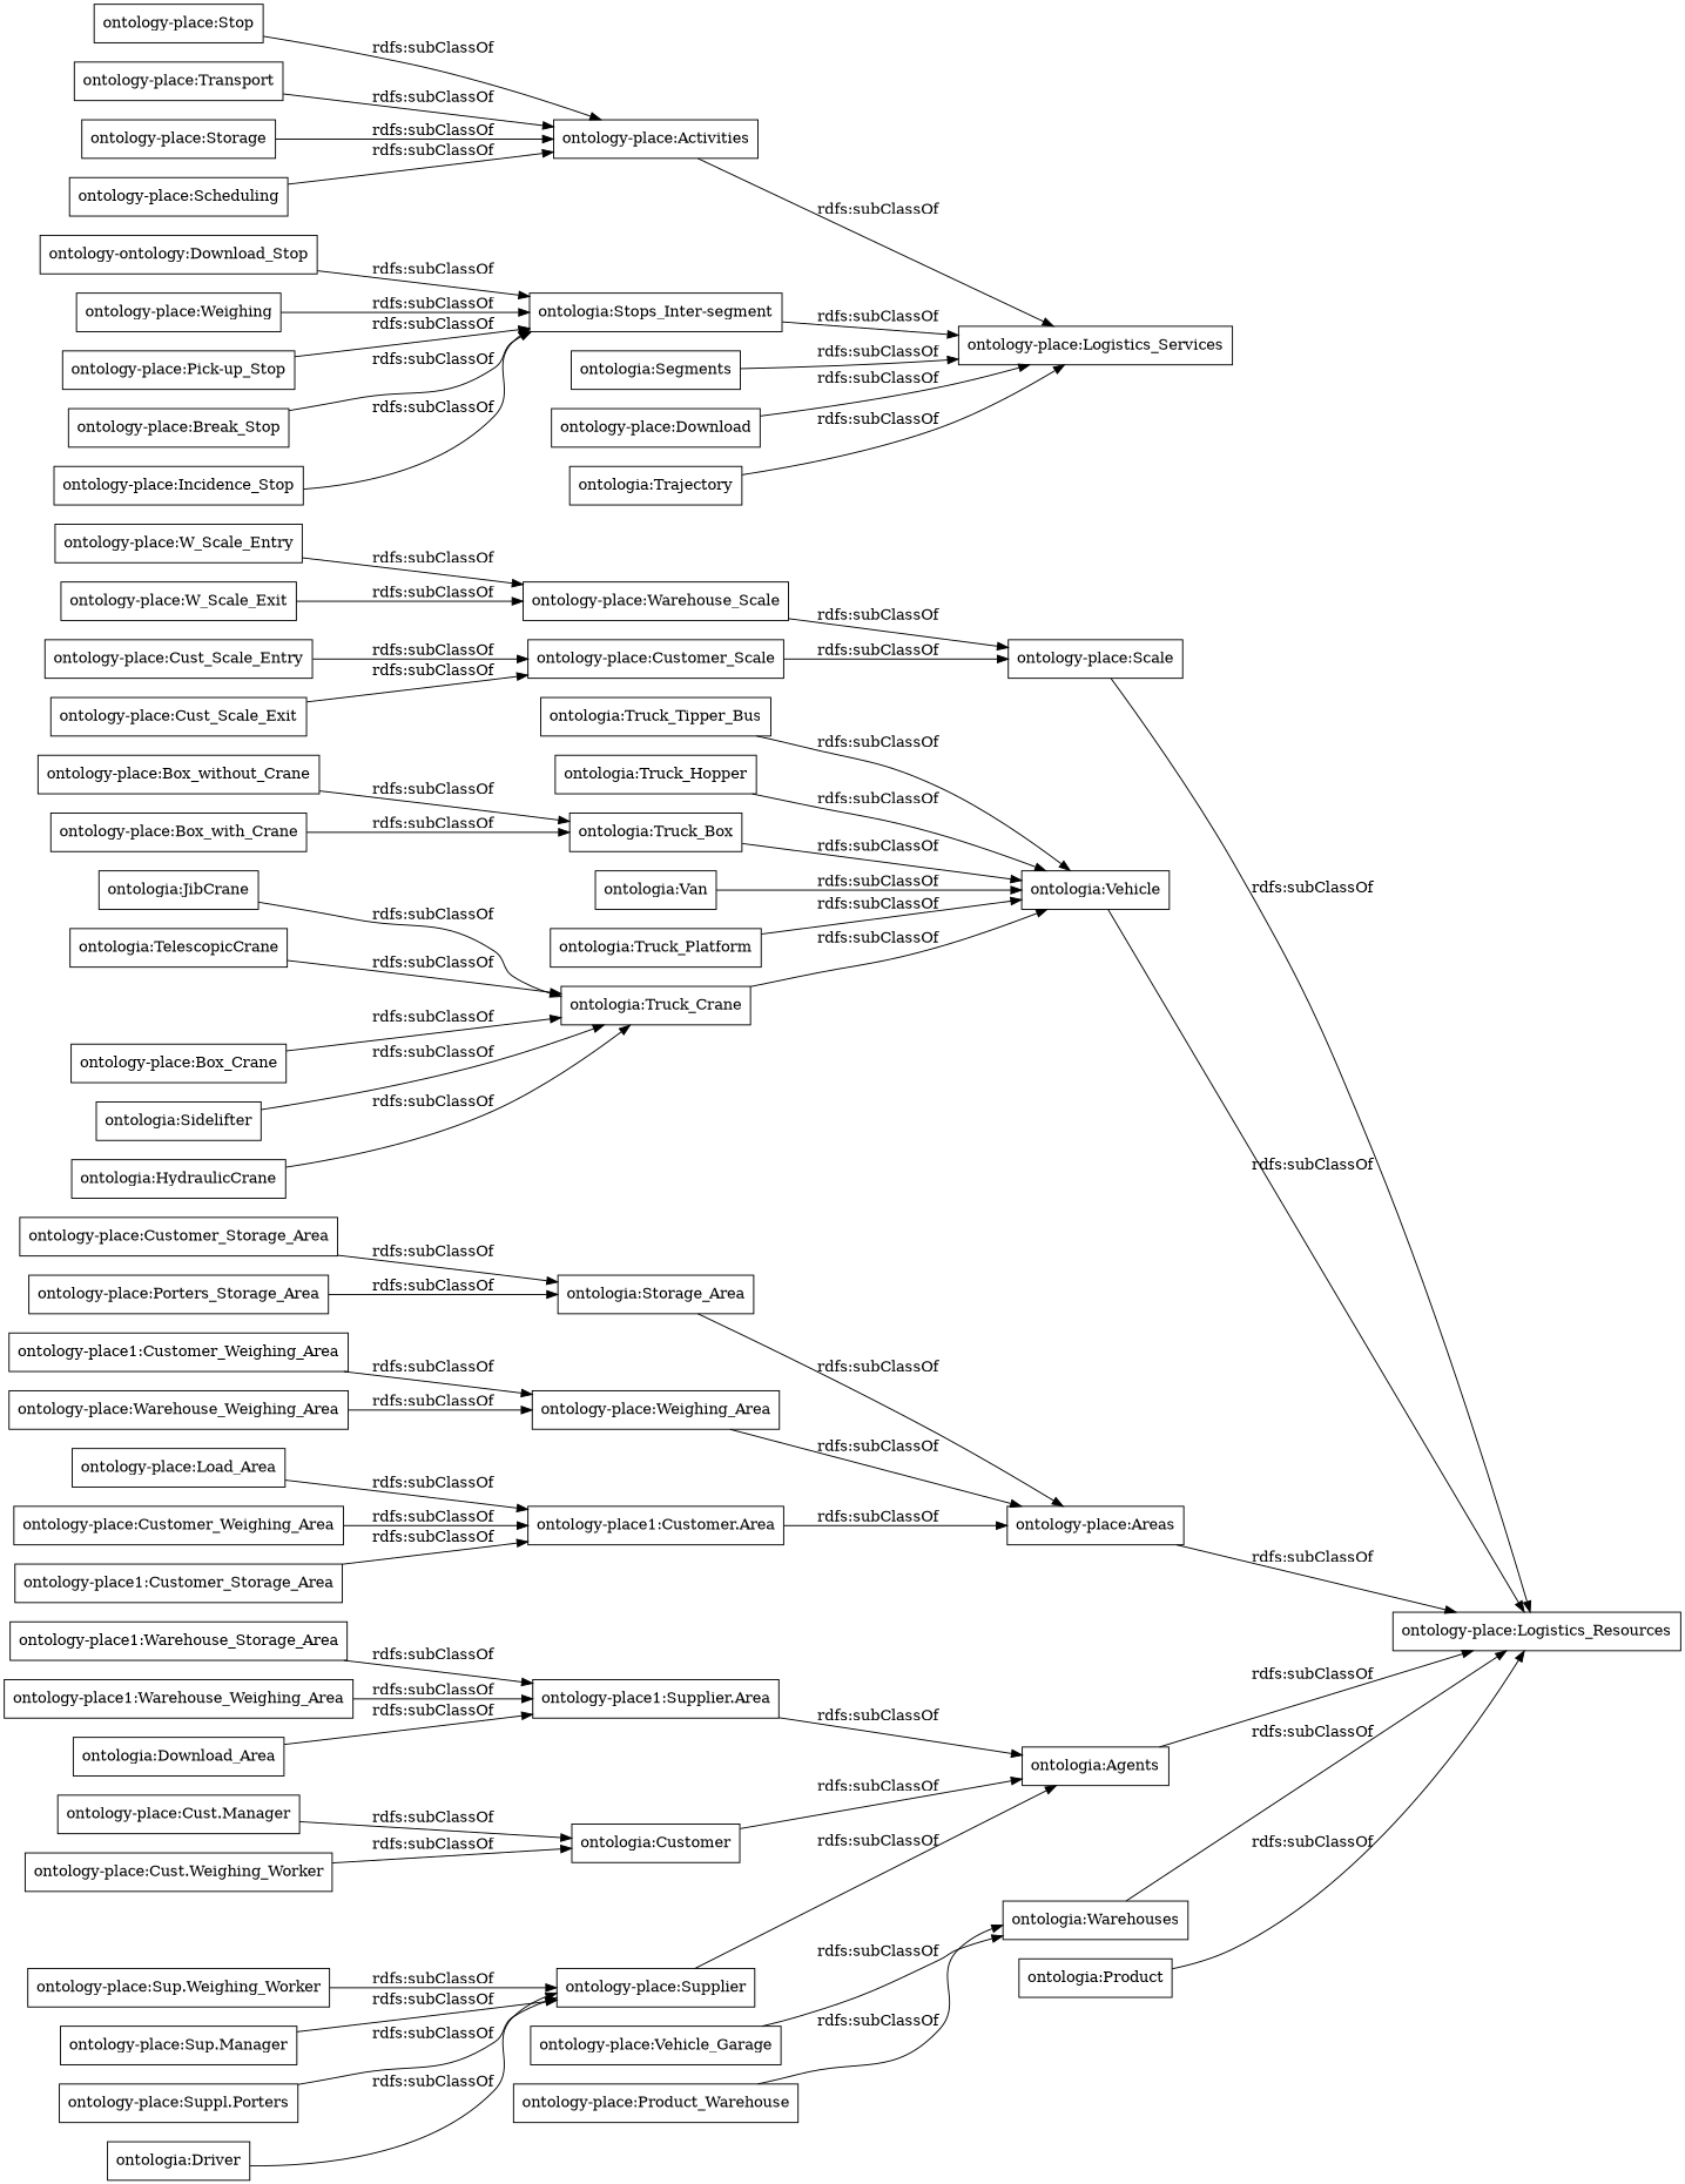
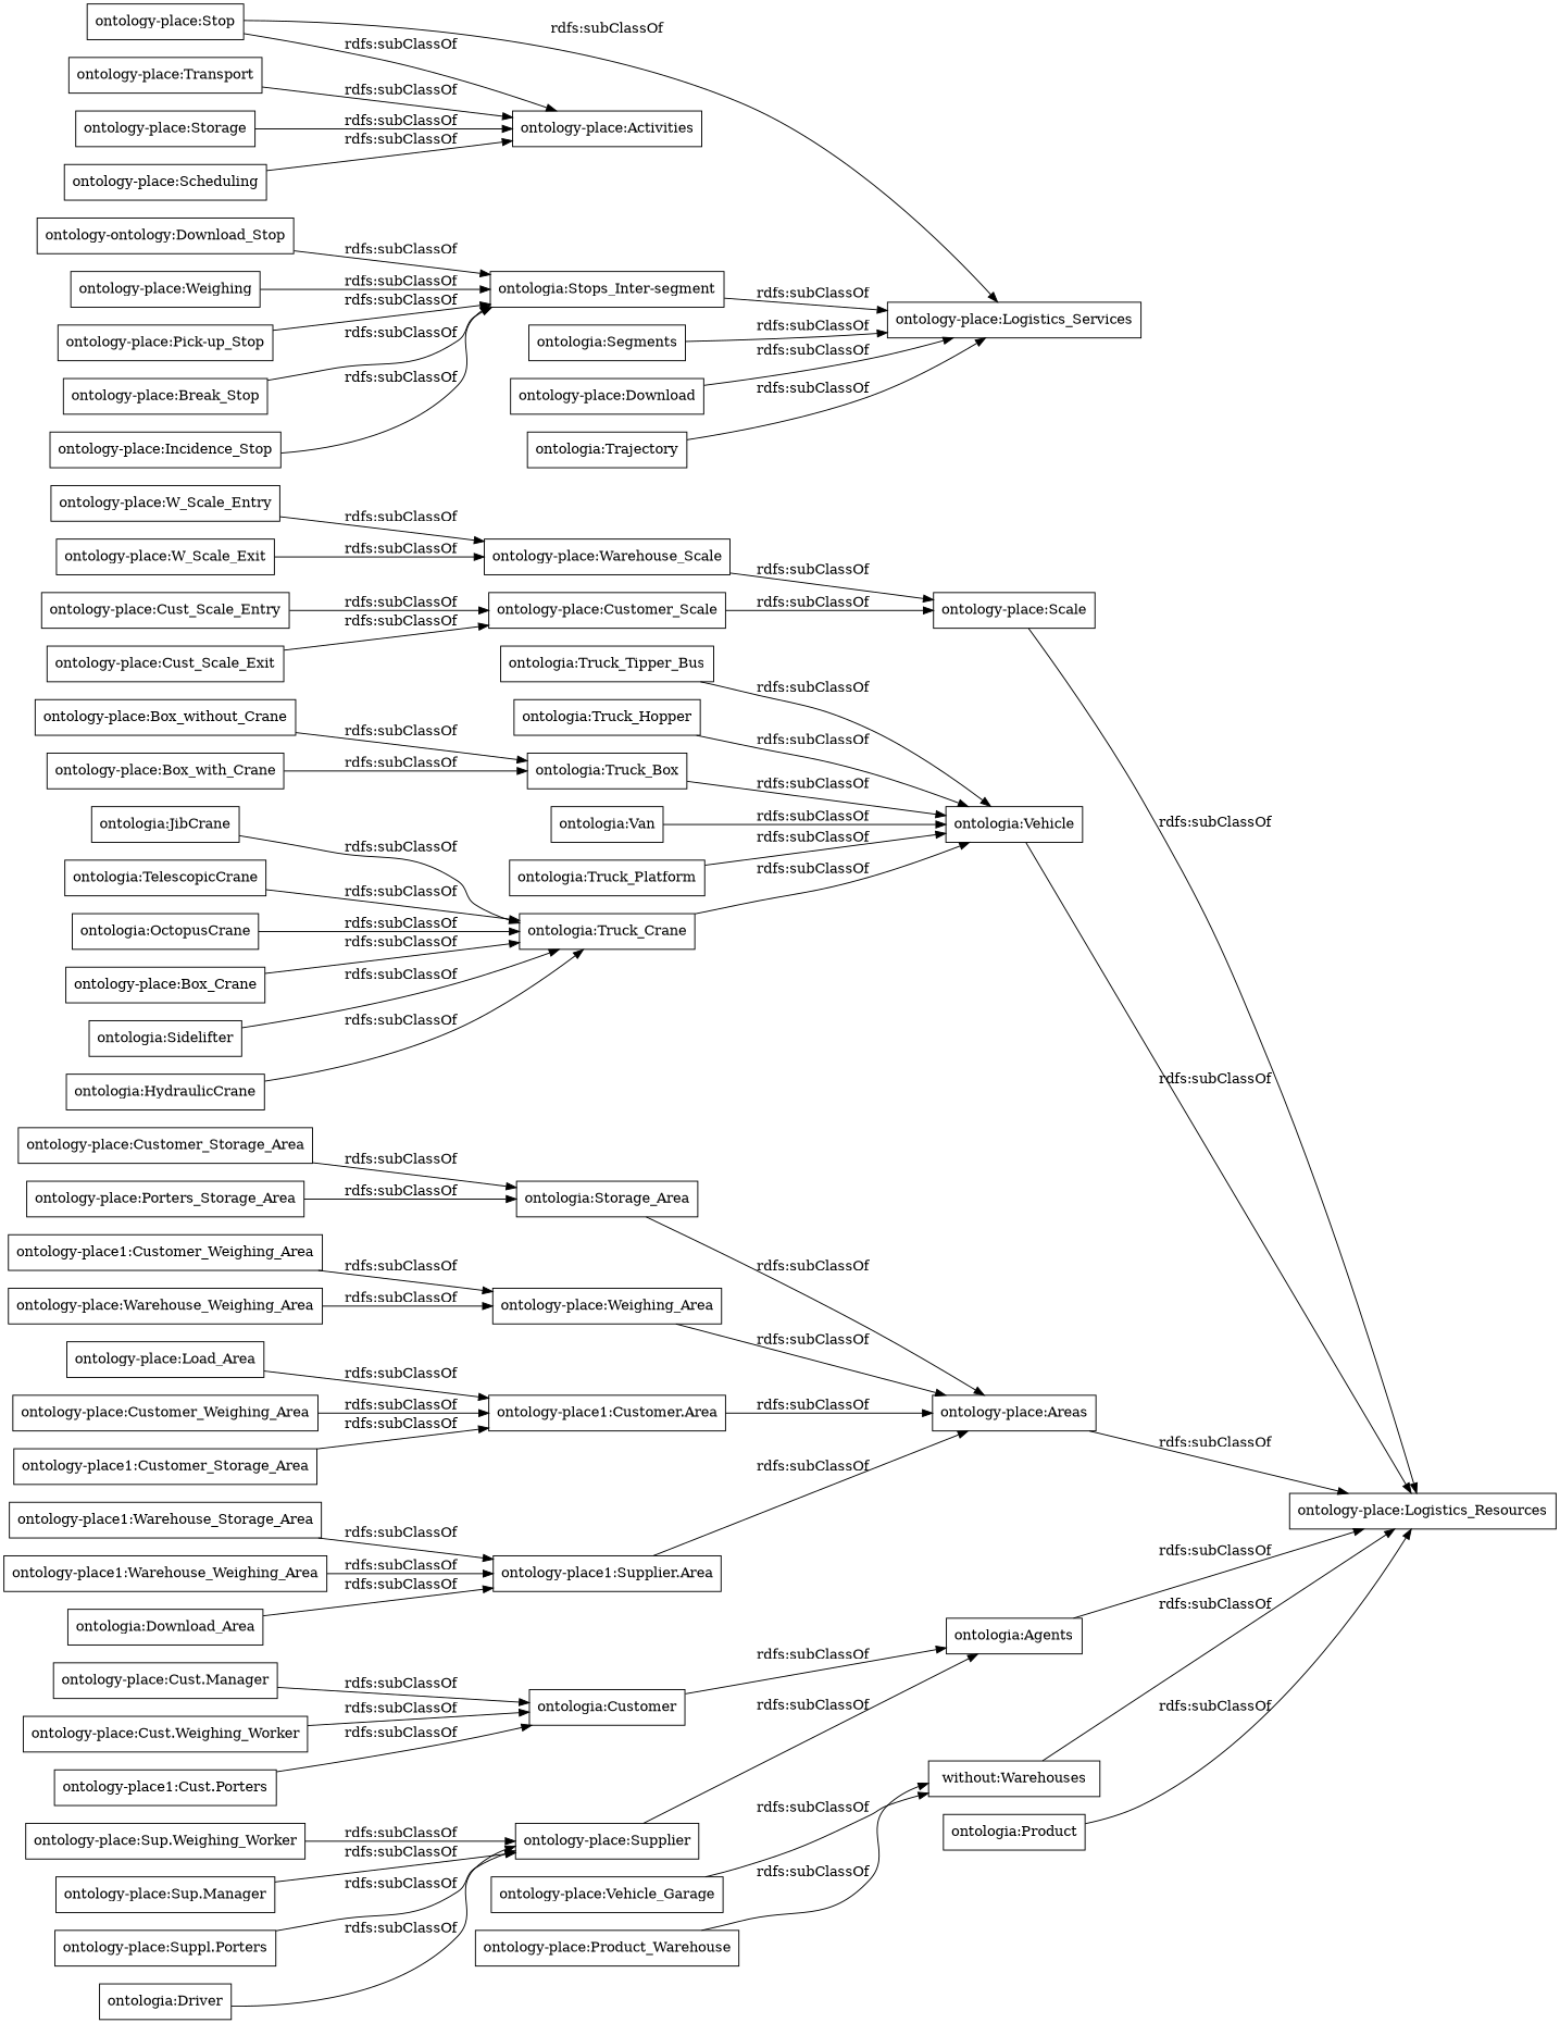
  digraph {
    rankdir=LR
    node [color=black shape=rectangle]
    "ontology-place:Sup.Weighing_Worker"
    "ontology-place:Supplier"
    "ontologia:Agents"
    "ontology-place:Logistics_Resources"
    n5 [label="ontology-ontology:Download_Stop"]
    "ontologia:Stops_Inter-segment"
    "ontology-place:Logistics_Services"
    "ontology-place:Customer_Scale"
    "ontology-place:Scale"
    "ontologia:Truck_Tipper_Bus"
    "ontologia:Vehicle"
    "ontology-place:Stop"
    "ontology-place:Activities"
    "ontology-place:Customer_Weighing_Area"
    "ontology-place1:Customer.Area"
    "ontology-place:Areas"
    "ontologia:Truck_Hopper"
    "ontology-place:Box_Crane"
    "ontologia:Truck_Crane"
    "ontology-place:Suppl.Porters"
    "ontology-place:Scheduling"
    "ontologia:Driver"
    "ontology-place:Warehouse_Scale"
    "ontology-place:Transport"
+   "ontology-place1:Cust.Porters"
    "ontologia:Customer"
    "ontology-place:Pick-up_Stop"
    "ontology-place:Break_Stop"
-   "ontologia:Warehouses"
+   "ontologia:Warehouses" [label="without:Warehouses"]
    "ontology-place:Cust_Scale_Exit"
    "ontologia:Truck_Box"
    "ontology-place1:Warehouse_Weighing_Area"
    "ontology-place1:Supplier.Area"
    "ontologia:Sidelifter"
    "ontologia:HydraulicCrane"
    "ontologia:Segments"
    "ontology-place:Sup.Manager"
    "ontologia:Storage_Area"
    "ontology-place:Vehicle_Garage"
    "ontology-place:Cust.Manager"
    "ontologia:Van"
    "ontology-place:Box_with_Crane"
    "ontologia:JibCrane"
    "ontology-place:Warehouse_Weighing_Area"
    "ontology-place:Weighing_Area"
    "ontologia:Product"
    "ontology-place:Product_Warehouse"
    "ontologia:Download_Area"
    "ontology-place:W_Scale_Exit"
    "ontology-place1:Customer_Weighing_Area"
    "ontology-place1:Warehouse_Storage_Area"
    "ontologia:Truck_Platform"
    "ontology-place:Cust_Scale_Entry"
    "ontology-place:Box_without_Crane"
    "ontology-place1:Customer_Storage_Area"
    "ontology-place:Storage"
    n57 [label="ontology-place:Porters_Storage_Area"]
    "ontologia:TelescopicCrane"
    "ontology-place:Customer_Storage_Area"
    "ontology-place:Incidence_Stop"
    "ontology-place:Download"
    "ontology-place:Cust.Weighing_Worker"
+   "ontologia:OctopusCrane"
    "ontology-place:Weighing"
    "ontology-place:Load_Area"
    "ontology-place:W_Scale_Entry"
    "ontologia:Trajectory"
    "ontology-place:Sup.Weighing_Worker" -> "ontology-place:Supplier" [label="rdfs:subClassOf"]
    "ontology-place:Supplier" -> "ontologia:Agents" [label="rdfs:subClassOf"]
    "ontologia:Agents" -> "ontology-place:Logistics_Resources" [label="rdfs:subClassOf"]
    n5 -> "ontologia:Stops_Inter-segment" [label="rdfs:subClassOf"]
    "ontologia:Stops_Inter-segment" -> "ontology-place:Logistics_Services" [label="rdfs:subClassOf"]
    "ontology-place:Customer_Scale" -> "ontology-place:Scale" [label="rdfs:subClassOf"]
    "ontology-place:Scale" -> "ontology-place:Logistics_Resources" [label="rdfs:subClassOf"]
    "ontologia:Truck_Tipper_Bus" -> "ontologia:Vehicle" [label="rdfs:subClassOf"]
    "ontologia:Vehicle" -> "ontology-place:Logistics_Resources" [label="rdfs:subClassOf"]
    "ontology-place:Stop" -> "ontology-place:Activities" [label="rdfs:subClassOf"]
-   "ontology-place:Activities" -> "ontology-place:Logistics_Services" [label="rdfs:subClassOf"]
+   "ontology-place:Stop" -> "ontology-place:Logistics_Services" [label="rdfs:subClassOf"]
    "ontology-place:Customer_Weighing_Area" -> "ontology-place1:Customer.Area" [label="rdfs:subClassOf"]
    "ontology-place1:Customer.Area" -> "ontology-place:Areas" [label="rdfs:subClassOf"]
    "ontology-place:Areas" -> "ontology-place:Logistics_Resources" [label="rdfs:subClassOf"]
    "ontologia:Truck_Hopper" -> "ontologia:Vehicle" [label="rdfs:subClassOf"]
    "ontology-place:Box_Crane" -> "ontologia:Truck_Crane" [label="rdfs:subClassOf"]
    "ontologia:Truck_Crane" -> "ontologia:Vehicle" [label="rdfs:subClassOf"]
    "ontology-place:Suppl.Porters" -> "ontology-place:Supplier" [label="rdfs:subClassOf"]
    "ontology-place:Scheduling" -> "ontology-place:Activities" [label="rdfs:subClassOf"]
    "ontologia:Driver" -> "ontology-place:Supplier" [label="rdfs:subClassOf"]
    "ontology-place:Warehouse_Scale" -> "ontology-place:Scale" [label="rdfs:subClassOf"]
    "ontology-place:Transport" -> "ontology-place:Activities" [label="rdfs:subClassOf"]
+   "ontology-place1:Cust.Porters" -> "ontologia:Customer" [label="rdfs:subClassOf"]
    "ontologia:Customer" -> "ontologia:Agents" [label="rdfs:subClassOf"]
    "ontology-place:Pick-up_Stop" -> "ontologia:Stops_Inter-segment" [label="rdfs:subClassOf"]
    "ontology-place:Break_Stop" -> "ontologia:Stops_Inter-segment" [label="rdfs:subClassOf"]
    "ontologia:Warehouses" -> "ontology-place:Logistics_Resources" [label="rdfs:subClassOf"]
    "ontology-place:Cust_Scale_Exit" -> "ontology-place:Customer_Scale" [label="rdfs:subClassOf"]
    "ontologia:Truck_Box" -> "ontologia:Vehicle" [label="rdfs:subClassOf"]
    "ontology-place1:Warehouse_Weighing_Area" -> "ontology-place1:Supplier.Area" [label="rdfs:subClassOf"]
-   "ontology-place1:Supplier.Area" -> "ontologia:Agents" [label="rdfs:subClassOf"]
+   "ontology-place1:Supplier.Area" -> "ontology-place:Areas" [label="rdfs:subClassOf"]
    "ontologia:Sidelifter" -> "ontologia:Truck_Crane" [label="rdfs:subClassOf"]
    "ontologia:HydraulicCrane" -> "ontologia:Truck_Crane" [label="rdfs:subClassOf"]
    "ontologia:Segments" -> "ontology-place:Logistics_Services" [label="rdfs:subClassOf"]
    "ontology-place:Sup.Manager" -> "ontology-place:Supplier" [label="rdfs:subClassOf"]
    "ontologia:Storage_Area" -> "ontology-place:Areas" [label="rdfs:subClassOf"]
    "ontology-place:Vehicle_Garage" -> "ontologia:Warehouses" [label="rdfs:subClassOf"]
    "ontology-place:Cust.Manager" -> "ontologia:Customer" [label="rdfs:subClassOf"]
    "ontologia:Van" -> "ontologia:Vehicle" [label="rdfs:subClassOf"]
    "ontology-place:Box_with_Crane" -> "ontologia:Truck_Box" [label="rdfs:subClassOf"]
    "ontologia:JibCrane" -> "ontologia:Truck_Crane" [label="rdfs:subClassOf"]
    "ontology-place:Warehouse_Weighing_Area" -> "ontology-place:Weighing_Area" [label="rdfs:subClassOf"]
    "ontology-place:Weighing_Area" -> "ontology-place:Areas" [label="rdfs:subClassOf"]
    "ontologia:Product" -> "ontology-place:Logistics_Resources" [label="rdfs:subClassOf"]
    "ontology-place:Product_Warehouse" -> "ontologia:Warehouses" [label="rdfs:subClassOf"]
    "ontologia:Download_Area" -> "ontology-place1:Supplier.Area" [label="rdfs:subClassOf"]
    "ontology-place:W_Scale_Exit" -> "ontology-place:Warehouse_Scale" [label="rdfs:subClassOf"]
    "ontology-place1:Customer_Weighing_Area" -> "ontology-place:Weighing_Area" [label="rdfs:subClassOf"]
    "ontology-place1:Warehouse_Storage_Area" -> "ontology-place1:Supplier.Area" [label="rdfs:subClassOf"]
    "ontologia:Truck_Platform" -> "ontologia:Vehicle" [label="rdfs:subClassOf"]
    "ontology-place:Cust_Scale_Entry" -> "ontology-place:Customer_Scale" [label="rdfs:subClassOf"]
    "ontology-place:Box_without_Crane" -> "ontologia:Truck_Box" [label="rdfs:subClassOf"]
    "ontology-place1:Customer_Storage_Area" -> "ontology-place1:Customer.Area" [label="rdfs:subClassOf"]
    "ontology-place:Storage" -> "ontology-place:Activities" [label="rdfs:subClassOf"]
    n57 -> "ontologia:Storage_Area" [label="rdfs:subClassOf"]
    "ontologia:TelescopicCrane" -> "ontologia:Truck_Crane" [label="rdfs:subClassOf"]
    "ontology-place:Customer_Storage_Area" -> "ontologia:Storage_Area" [label="rdfs:subClassOf"]
    "ontology-place:Incidence_Stop" -> "ontologia:Stops_Inter-segment" [label="rdfs:subClassOf"]
    "ontology-place:Download" -> "ontology-place:Logistics_Services" [label="rdfs:subClassOf"]
    "ontology-place:Cust.Weighing_Worker" -> "ontologia:Customer" [label="rdfs:subClassOf"]
+   "ontologia:OctopusCrane" -> "ontologia:Truck_Crane" [label="rdfs:subClassOf"]
    "ontology-place:Weighing" -> "ontologia:Stops_Inter-segment" [label="rdfs:subClassOf"]
    "ontology-place:Load_Area" -> "ontology-place1:Customer.Area" [label="rdfs:subClassOf"]
    "ontology-place:W_Scale_Entry" -> "ontology-place:Warehouse_Scale" [label="rdfs:subClassOf"]
    "ontologia:Trajectory" -> "ontology-place:Logistics_Services" [label="rdfs:subClassOf"]
  }
